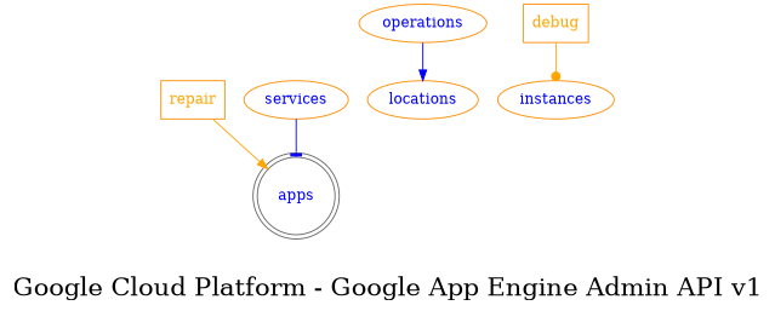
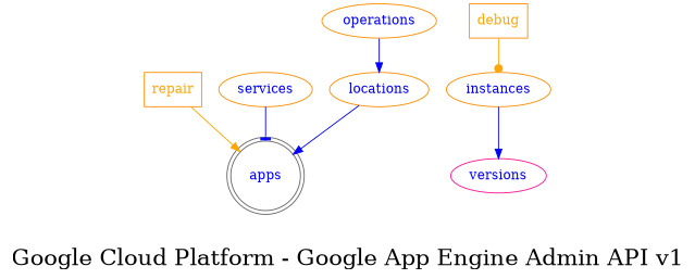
  digraph {
    fontsize=24
    label="Google Cloud Platform - Google App Engine Admin API v1"
    splines=true
    node [color=darkorange fontcolor=blue shape=ellipse]
    edge [arrowhead=normal arrowtail=none color=blue fontcolor=blue]
    apps [color=gray40 shape=doublecircle]
    repair [fontcolor=orange shape=box]
    services
+   versions [color=deeppink]
    instances
    debug [fontcolor=orange shape=box]
    operations
    locations
    repair -> apps [color=orange fontcolor=orange]
    services -> apps [arrowhead=tee]
+   instances -> versions
    debug -> instances [arrowhead=dot color=orange fontcolor=orange]
    operations -> locations
+   locations -> apps
  }
